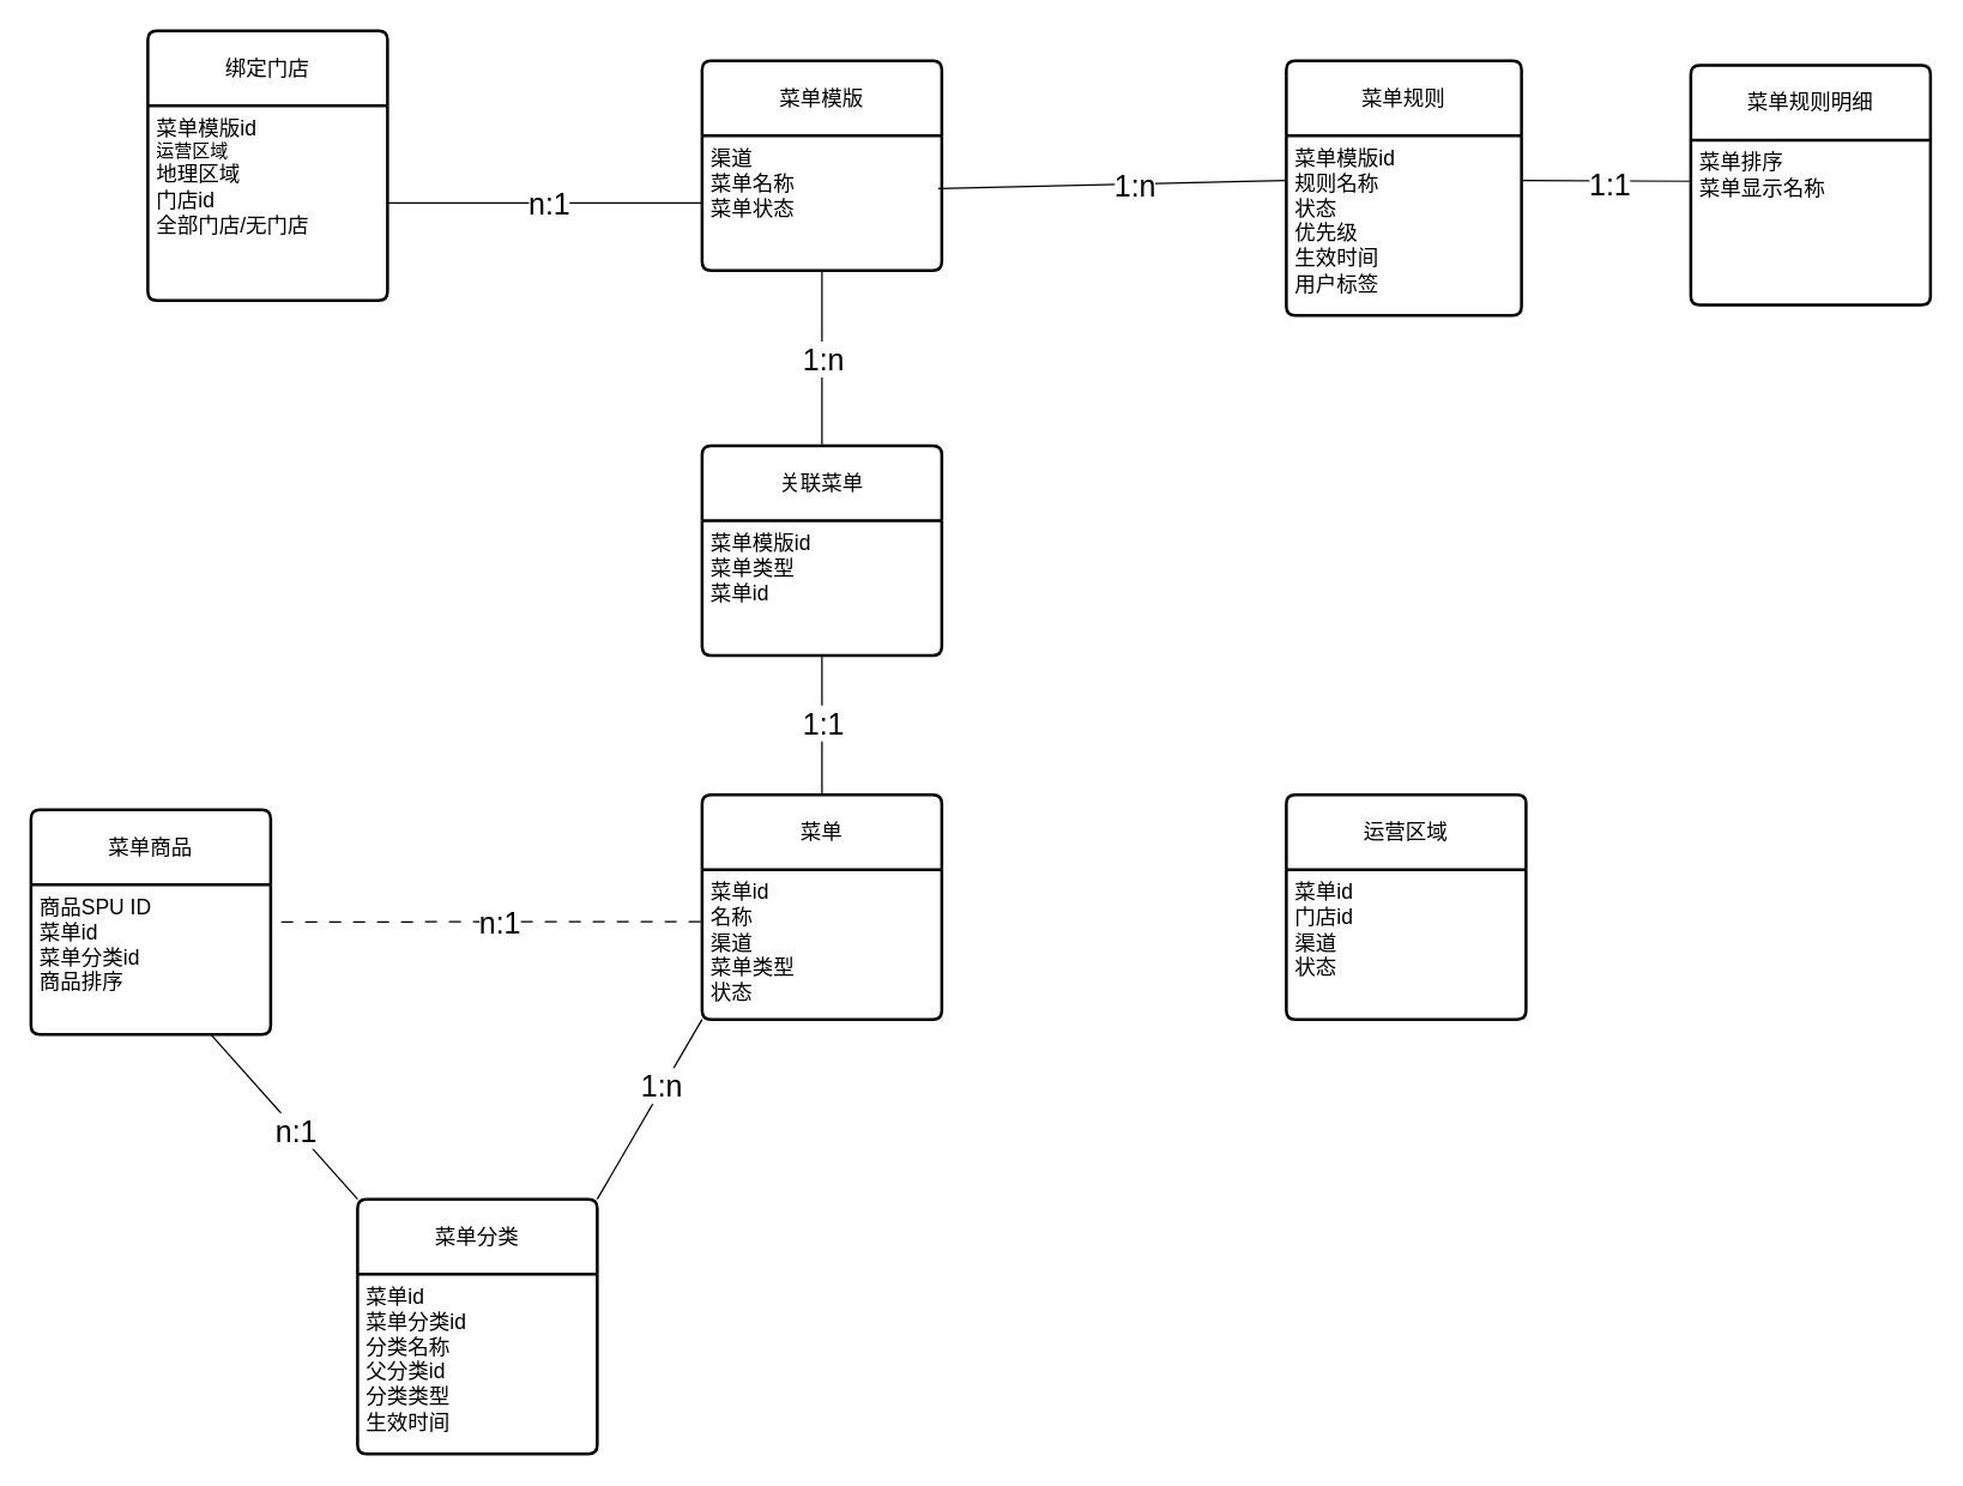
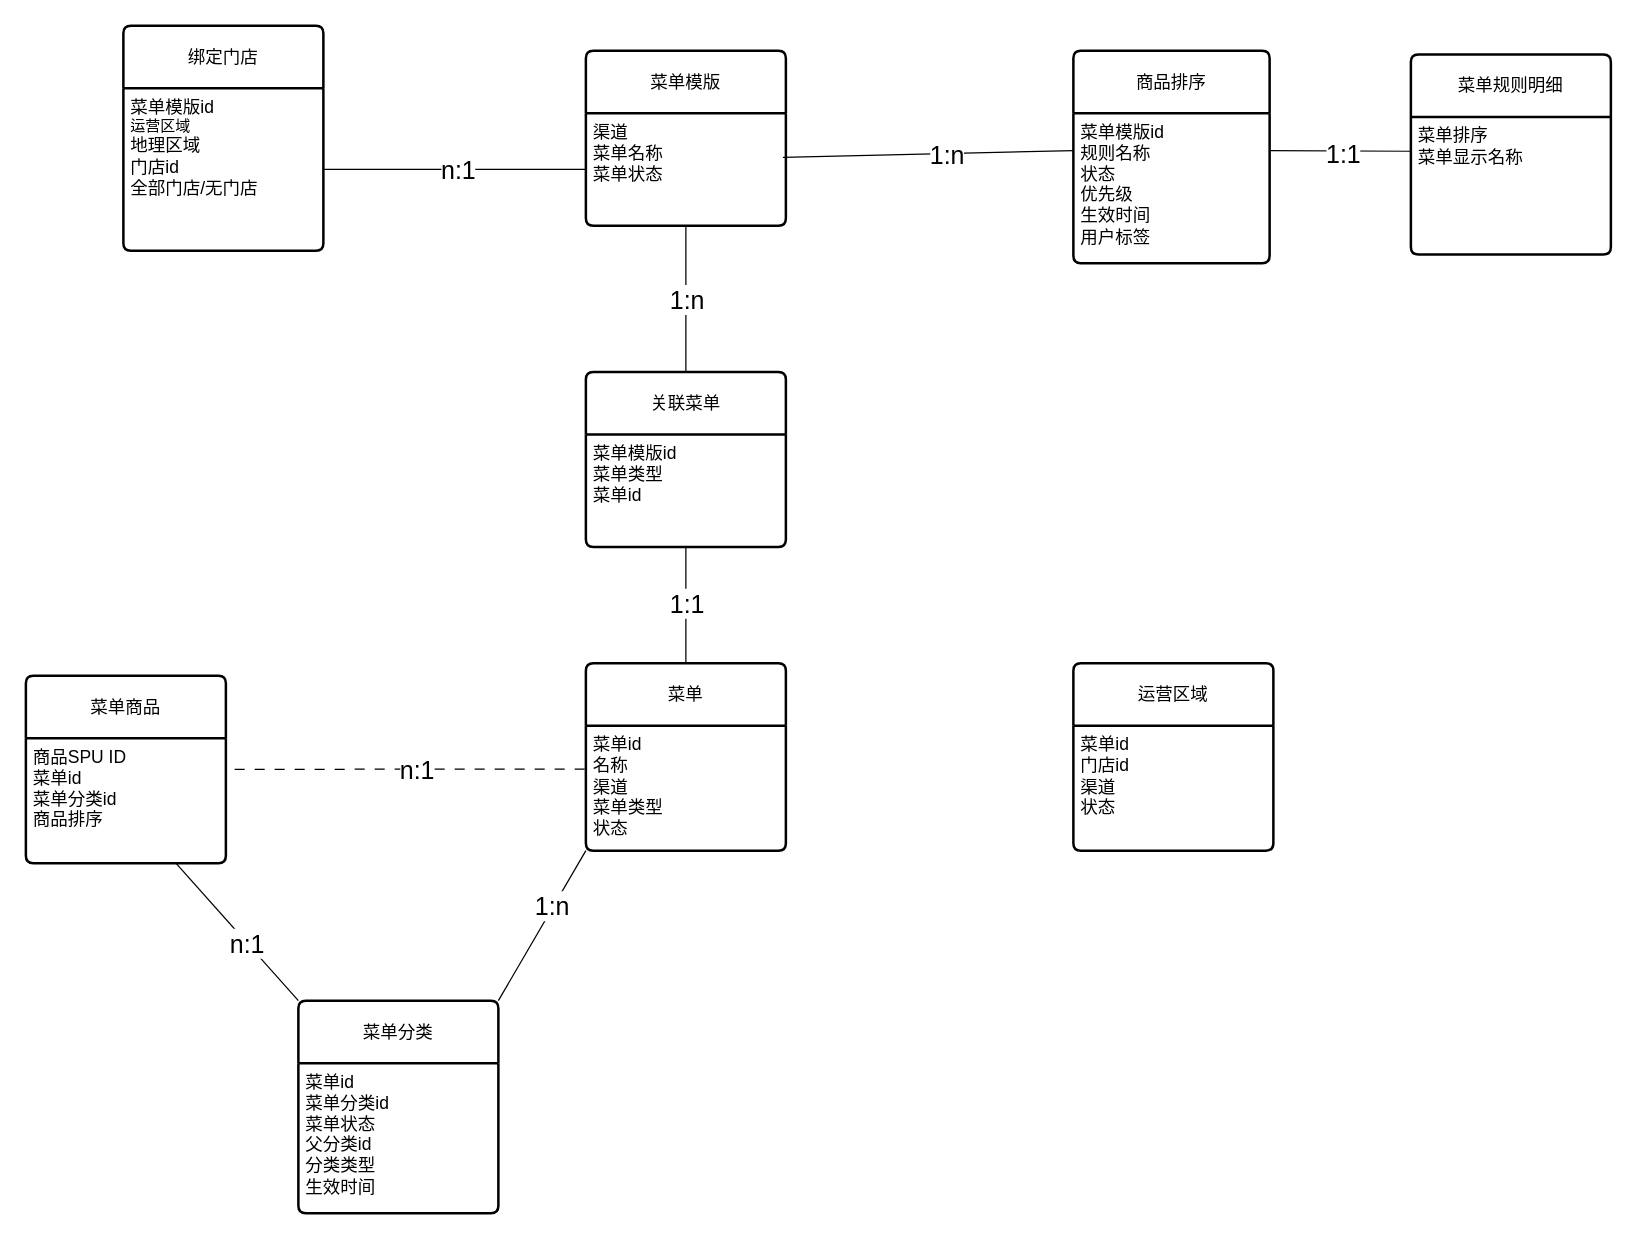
  <mxCell id="0" />
  <mxCell id="1" parent="0" />
  <mxCell id="2" style="rounded=0;orthogonalLoop=1;jettySize=auto;html=1;exitX=0.985;exitY=0.393;exitDx=0;exitDy=0;endArrow=none;endFill=0;exitPerimeter=0;entryX=0;entryY=0.25;entryDx=0;entryDy=0;" edge="1" parent="1" source="5" target="11"><mxGeometry relative="1" as="geometry"><mxPoint x="848" y="125" as="targetPoint" /></mxGeometry></mxCell>
  <mxCell id="3" value="&lt;font style=&quot;font-size: 20px;&quot;&gt;1:n&lt;/font&gt;" style="edgeLabel;html=1;align=center;verticalAlign=middle;resizable=0;points=[];" vertex="1" connectable="0" parent="2"><mxGeometry x="0.123" relative="1" as="geometry"><mxPoint as="offset" /></mxGeometry></mxCell>
  <mxCell id="4" value="菜单模版" style="swimlane;childLayout=stackLayout;horizontal=1;startSize=50;horizontalStack=0;rounded=1;fontSize=14;fontStyle=0;strokeWidth=2;resizeParent=0;resizeLast=1;shadow=0;dashed=0;align=center;arcSize=4;whiteSpace=wrap;html=1;" vertex="1" parent="1"><mxGeometry x="468" y="40" width="160" height="140" as="geometry" /></mxCell>
  <mxCell id="5" value="&lt;span style=&quot;font-size: 14px;&quot;&gt;渠道&lt;/span&gt;&lt;div&gt;&lt;span style=&quot;font-size: 14px;&quot;&gt;菜单名称&lt;/span&gt;&lt;/div&gt;&lt;div&gt;&lt;span style=&quot;font-size: 14px;&quot;&gt;菜单状态&lt;/span&gt;&lt;/div&gt;" style="align=left;strokeColor=none;fillColor=none;spacingLeft=4;fontSize=12;verticalAlign=top;resizable=0;rotatable=0;part=1;html=1;" vertex="1" parent="4"><mxGeometry y="50" width="160" height="90" as="geometry" /></mxCell>
  <mxCell id="6" value="关联菜单" style="swimlane;childLayout=stackLayout;horizontal=1;startSize=50;horizontalStack=0;rounded=1;fontSize=14;fontStyle=0;strokeWidth=2;resizeParent=0;resizeLast=1;shadow=0;dashed=0;align=center;arcSize=4;whiteSpace=wrap;html=1;" vertex="1" parent="1"><mxGeometry x="468" y="297" width="160" height="140" as="geometry" /></mxCell>
  <mxCell id="7" value="&lt;span style=&quot;font-size: 14px;&quot;&gt;菜单模版id&lt;/span&gt;&lt;br&gt;&lt;div&gt;&lt;span style=&quot;font-size: 14px;&quot;&gt;菜单类型&lt;/span&gt;&lt;/div&gt;&lt;div&gt;&lt;span style=&quot;font-size: 14px;&quot;&gt;菜单id&lt;/span&gt;&lt;/div&gt;" style="align=left;strokeColor=none;fillColor=none;spacingLeft=4;fontSize=12;verticalAlign=top;resizable=0;rotatable=0;part=1;html=1;" vertex="1" parent="6"><mxGeometry y="50" width="160" height="90" as="geometry" /></mxCell>
  <mxCell id="8" value="绑定门店" style="swimlane;childLayout=stackLayout;horizontal=1;startSize=50;horizontalStack=0;rounded=1;fontSize=14;fontStyle=0;strokeWidth=2;resizeParent=0;resizeLast=1;shadow=0;dashed=0;align=center;arcSize=4;whiteSpace=wrap;html=1;" vertex="1" parent="1"><mxGeometry x="98" y="20" width="160" height="180" as="geometry" /></mxCell>
  <mxCell id="9" value="&lt;span style=&quot;font-size: 14px;&quot;&gt;菜单模版id&lt;/span&gt;&lt;br&gt;&lt;div&gt;运营区域&lt;/div&gt;&lt;div&gt;&lt;span style=&quot;font-size: 14px;&quot;&gt;地理区域&lt;/span&gt;&lt;/div&gt;&lt;div&gt;&lt;span style=&quot;font-size: 14px;&quot;&gt;门店id&lt;/span&gt;&lt;/div&gt;&lt;div&gt;&lt;span style=&quot;font-size: 14px;&quot;&gt;全部门店/无门店&lt;/span&gt;&lt;/div&gt;" style="align=left;strokeColor=none;fillColor=none;spacingLeft=4;fontSize=12;verticalAlign=top;resizable=0;rotatable=0;part=1;html=1;" vertex="1" parent="8"><mxGeometry y="50" width="160" height="130" as="geometry" /></mxCell>
- <mxCell id="10" value="菜单规则" style="swimlane;childLayout=stackLayout;horizontal=1;startSize=50;horizontalStack=0;rounded=1;fontSize=14;fontStyle=0;strokeWidth=2;resizeParent=0;resizeLast=1;shadow=0;dashed=0;align=center;arcSize=4;whiteSpace=wrap;html=1;" vertex="1" parent="1"><mxGeometry x="858" y="40" width="157" height="170" as="geometry" /></mxCell>
+ <mxCell id="10" value="商品排序" style="swimlane;childLayout=stackLayout;horizontal=1;startSize=50;horizontalStack=0;rounded=1;fontSize=14;fontStyle=0;strokeWidth=2;resizeParent=0;resizeLast=1;shadow=0;dashed=0;align=center;arcSize=4;whiteSpace=wrap;html=1;" vertex="1" parent="1"><mxGeometry x="858" y="40" width="157" height="170" as="geometry" /></mxCell>
  <mxCell id="11" value="&lt;div&gt;&lt;span style=&quot;font-size: 14px;&quot;&gt;菜单模版id&lt;/span&gt;&lt;/div&gt;&lt;span style=&quot;font-size: 14px;&quot;&gt;规则名称&lt;/span&gt;&lt;br&gt;&lt;div&gt;&lt;span style=&quot;font-size: 14px;&quot;&gt;状态&lt;/span&gt;&lt;/div&gt;&lt;div&gt;&lt;span style=&quot;font-size: 14px;&quot;&gt;优先级&lt;/span&gt;&lt;/div&gt;&lt;div&gt;&lt;span style=&quot;font-size: 14px;&quot;&gt;生效时间&lt;/span&gt;&lt;/div&gt;&lt;div&gt;&lt;span style=&quot;font-size: 14px;&quot;&gt;用户标签&lt;/span&gt;&lt;/div&gt;" style="align=left;strokeColor=none;fillColor=none;spacingLeft=4;fontSize=12;verticalAlign=top;resizable=0;rotatable=0;part=1;html=1;" vertex="1" parent="10"><mxGeometry y="50" width="157" height="120" as="geometry" /></mxCell>
  <mxCell id="12" value="菜单规则明细" style="swimlane;childLayout=stackLayout;horizontal=1;startSize=50;horizontalStack=0;rounded=1;fontSize=14;fontStyle=0;strokeWidth=2;resizeParent=0;resizeLast=1;shadow=0;dashed=0;align=center;arcSize=4;whiteSpace=wrap;html=1;" vertex="1" parent="1"><mxGeometry x="1128" y="43" width="160" height="160" as="geometry" /></mxCell>
  <mxCell id="13" value="&lt;span style=&quot;font-size: 14px;&quot;&gt;菜单排序&lt;/span&gt;&lt;br&gt;&lt;div&gt;&lt;span style=&quot;font-size: 14px;&quot;&gt;菜单显示名称&lt;/span&gt;&lt;/div&gt;" style="align=left;strokeColor=none;fillColor=none;spacingLeft=4;fontSize=12;verticalAlign=top;resizable=0;rotatable=0;part=1;html=1;" vertex="1" parent="12"><mxGeometry y="50" width="160" height="110" as="geometry" /></mxCell>
  <mxCell id="14" value="菜单" style="swimlane;childLayout=stackLayout;horizontal=1;startSize=50;horizontalStack=0;rounded=1;fontSize=14;fontStyle=0;strokeWidth=2;resizeParent=0;resizeLast=1;shadow=0;dashed=0;align=center;arcSize=4;whiteSpace=wrap;html=1;" vertex="1" parent="1"><mxGeometry x="468" y="530" width="160" height="150" as="geometry" /></mxCell>
  <mxCell id="15" value="&lt;span style=&quot;font-size: 14px;&quot;&gt;菜单id&lt;/span&gt;&lt;div&gt;&lt;span style=&quot;font-size: 14px;&quot;&gt;名称&lt;br&gt;&lt;/span&gt;&lt;div&gt;&lt;span style=&quot;font-size: 14px;&quot;&gt;渠道&lt;/span&gt;&lt;/div&gt;&lt;div&gt;&lt;span style=&quot;font-size: 14px;&quot;&gt;菜单类型&lt;/span&gt;&lt;/div&gt;&lt;div&gt;&lt;span style=&quot;font-size: 14px;&quot;&gt;状态&lt;/span&gt;&lt;/div&gt;&lt;div&gt;&lt;span style=&quot;font-size: 14px;&quot;&gt;&lt;br&gt;&lt;/span&gt;&lt;/div&gt;&lt;/div&gt;" style="align=left;strokeColor=none;fillColor=none;spacingLeft=4;fontSize=12;verticalAlign=top;resizable=0;rotatable=0;part=1;html=1;" vertex="1" parent="14"><mxGeometry y="50" width="160" height="100" as="geometry" /></mxCell>
  <mxCell id="16" value="菜单商品" style="swimlane;childLayout=stackLayout;horizontal=1;startSize=50;horizontalStack=0;rounded=1;fontSize=14;fontStyle=0;strokeWidth=2;resizeParent=0;resizeLast=1;shadow=0;dashed=0;align=center;arcSize=4;whiteSpace=wrap;html=1;" vertex="1" parent="1"><mxGeometry x="20" y="540" width="160" height="150" as="geometry" /></mxCell>
  <mxCell id="17" value="&lt;span style=&quot;font-size: 14px;&quot;&gt;商品SPU ID&lt;/span&gt;&lt;div&gt;&lt;span style=&quot;font-size: 14px;&quot;&gt;菜单id&lt;br&gt;&lt;/span&gt;&lt;div&gt;&lt;span style=&quot;font-size: 14px;&quot;&gt;菜单分类id&lt;/span&gt;&lt;/div&gt;&lt;div&gt;&lt;span style=&quot;font-size: 14px;&quot;&gt;商品排序&lt;/span&gt;&lt;span style=&quot;font-size: 14px;&quot;&gt;&lt;br&gt;&lt;/span&gt;&lt;/div&gt;&lt;/div&gt;" style="align=left;strokeColor=none;fillColor=none;spacingLeft=4;fontSize=12;verticalAlign=top;resizable=0;rotatable=0;part=1;html=1;" vertex="1" parent="16"><mxGeometry y="50" width="160" height="100" as="geometry" /></mxCell>
  <mxCell id="18" style="rounded=0;orthogonalLoop=1;jettySize=auto;html=1;exitX=0;exitY=0;exitDx=0;exitDy=0;entryX=0.75;entryY=1;entryDx=0;entryDy=0;endArrow=none;endFill=0;" edge="1" parent="1" source="20" target="17"><mxGeometry relative="1" as="geometry" /></mxCell>
  <mxCell id="19" value="&lt;span style=&quot;font-size: 20px;&quot;&gt;n:1&lt;/span&gt;" style="edgeLabel;html=1;align=center;verticalAlign=middle;resizable=0;points=[];" vertex="1" connectable="0" parent="18"><mxGeometry x="-0.161" relative="1" as="geometry"><mxPoint as="offset" /></mxGeometry></mxCell>
  <mxCell id="20" value="菜单分类" style="swimlane;childLayout=stackLayout;horizontal=1;startSize=50;horizontalStack=0;rounded=1;fontSize=14;fontStyle=0;strokeWidth=2;resizeParent=0;resizeLast=1;shadow=0;dashed=0;align=center;arcSize=4;whiteSpace=wrap;html=1;" vertex="1" parent="1"><mxGeometry x="238" y="800" width="160" height="170" as="geometry" /></mxCell>
- <mxCell id="21" value="&lt;span style=&quot;font-size: 14px;&quot;&gt;菜单id&lt;/span&gt;&lt;div&gt;&lt;span style=&quot;font-size: 14px;&quot;&gt;菜单分类id&lt;br&gt;&lt;/span&gt;&lt;div&gt;&lt;span style=&quot;font-size: 14px;&quot;&gt;分类名称&lt;br&gt;&lt;/span&gt;&lt;div&gt;&lt;span style=&quot;font-size: 14px;&quot;&gt;父分类id&lt;/span&gt;&lt;/div&gt;&lt;div&gt;&lt;span style=&quot;font-size: 14px;&quot;&gt;分类类型&lt;/span&gt;&lt;/div&gt;&lt;div&gt;&lt;span style=&quot;font-size: 14px;&quot;&gt;生效时间&lt;/span&gt;&lt;/div&gt;&lt;div&gt;&lt;span style=&quot;font-size: 14px;&quot;&gt;&lt;br&gt;&lt;/span&gt;&lt;/div&gt;&lt;/div&gt;&lt;/div&gt;" style="align=left;strokeColor=none;fillColor=none;spacingLeft=4;fontSize=12;verticalAlign=top;resizable=0;rotatable=0;part=1;html=1;" vertex="1" parent="20"><mxGeometry y="50" width="160" height="120" as="geometry" /></mxCell>
+ <mxCell id="21" value="&lt;span style=&quot;font-size: 14px;&quot;&gt;菜单id&lt;/span&gt;&lt;div&gt;&lt;span style=&quot;font-size: 14px;&quot;&gt;菜单分类id&lt;br&gt;&lt;/span&gt;&lt;div&gt;&lt;span style=&quot;font-size: 14px;&quot;&gt;菜单状态&lt;br&gt;&lt;/span&gt;&lt;div&gt;&lt;span style=&quot;font-size: 14px;&quot;&gt;父分类id&lt;/span&gt;&lt;/div&gt;&lt;div&gt;&lt;span style=&quot;font-size: 14px;&quot;&gt;分类类型&lt;/span&gt;&lt;/div&gt;&lt;div&gt;&lt;span style=&quot;font-size: 14px;&quot;&gt;生效时间&lt;/span&gt;&lt;/div&gt;&lt;div&gt;&lt;span style=&quot;font-size: 14px;&quot;&gt;&lt;br&gt;&lt;/span&gt;&lt;/div&gt;&lt;/div&gt;&lt;/div&gt;" style="align=left;strokeColor=none;fillColor=none;spacingLeft=4;fontSize=12;verticalAlign=top;resizable=0;rotatable=0;part=1;html=1;" vertex="1" parent="20"><mxGeometry y="50" width="160" height="120" as="geometry" /></mxCell>
  <mxCell id="22" value="运营区域" style="swimlane;childLayout=stackLayout;horizontal=1;startSize=50;horizontalStack=0;rounded=1;fontSize=14;fontStyle=0;strokeWidth=2;resizeParent=0;resizeLast=1;shadow=0;dashed=0;align=center;arcSize=4;whiteSpace=wrap;html=1;" vertex="1" parent="1"><mxGeometry x="858" y="530" width="160" height="150" as="geometry" /></mxCell>
  <mxCell id="23" value="&lt;span style=&quot;font-size: 14px;&quot;&gt;菜单id&lt;/span&gt;&lt;div&gt;&lt;span style=&quot;font-size: 14px;&quot;&gt;门店id&lt;br&gt;&lt;/span&gt;&lt;div&gt;&lt;span style=&quot;font-size: 14px;&quot;&gt;渠道&lt;/span&gt;&lt;/div&gt;&lt;div&gt;&lt;span style=&quot;font-size: 14px;&quot;&gt;状态&lt;/span&gt;&lt;/div&gt;&lt;div&gt;&lt;span style=&quot;font-size: 14px;&quot;&gt;&lt;br&gt;&lt;/span&gt;&lt;/div&gt;&lt;/div&gt;" style="align=left;strokeColor=none;fillColor=none;spacingLeft=4;fontSize=12;verticalAlign=top;resizable=0;rotatable=0;part=1;html=1;" vertex="1" parent="22"><mxGeometry y="50" width="160" height="100" as="geometry" /></mxCell>
  <mxCell id="24" style="rounded=0;orthogonalLoop=1;jettySize=auto;html=1;exitX=1;exitY=0.5;exitDx=0;exitDy=0;endArrow=none;endFill=0;fontSize=20;" edge="1" parent="1" source="9" target="5"><mxGeometry relative="1" as="geometry" /></mxCell>
  <mxCell id="25" value="&lt;font style=&quot;font-size: 20px;&quot;&gt;n:1&lt;/font&gt;" style="edgeLabel;html=1;align=center;verticalAlign=middle;resizable=0;points=[];" vertex="1" connectable="0" parent="24"><mxGeometry x="0.019" y="1" relative="1" as="geometry"><mxPoint as="offset" /></mxGeometry></mxCell>
  <mxCell id="26" style="rounded=0;orthogonalLoop=1;jettySize=auto;html=1;exitX=1;exitY=0.25;exitDx=0;exitDy=0;entryX=0;entryY=0.25;entryDx=0;entryDy=0;endArrow=none;endFill=0;" edge="1" parent="1" source="11" target="13"><mxGeometry relative="1" as="geometry" /></mxCell>
  <mxCell id="27" value="&lt;font style=&quot;font-size: 20px;&quot;&gt;1:1&lt;/font&gt;" style="edgeLabel;html=1;align=center;verticalAlign=middle;resizable=0;points=[];" vertex="1" connectable="0" parent="26"><mxGeometry x="0.026" y="-1" relative="1" as="geometry"><mxPoint x="1" as="offset" /></mxGeometry></mxCell>
  <mxCell id="28" style="edgeStyle=orthogonalEdgeStyle;rounded=0;orthogonalLoop=1;jettySize=auto;html=1;exitX=0.5;exitY=1;exitDx=0;exitDy=0;entryX=0.5;entryY=0;entryDx=0;entryDy=0;endArrow=none;endFill=0;fontSize=20;" edge="1" parent="1" source="5" target="6"><mxGeometry relative="1" as="geometry" /></mxCell>
  <mxCell id="29" value="&lt;font style=&quot;font-size: 20px;&quot;&gt;1:n&lt;/font&gt;" style="edgeLabel;html=1;align=center;verticalAlign=middle;resizable=0;points=[];" vertex="1" connectable="0" parent="28"><mxGeometry x="-0.014" relative="1" as="geometry"><mxPoint as="offset" /></mxGeometry></mxCell>
  <mxCell id="30" style="edgeStyle=orthogonalEdgeStyle;rounded=0;orthogonalLoop=1;jettySize=auto;html=1;exitX=0.5;exitY=1;exitDx=0;exitDy=0;entryX=0.5;entryY=0;entryDx=0;entryDy=0;endArrow=none;endFill=0;" edge="1" parent="1" source="7" target="14"><mxGeometry relative="1" as="geometry" /></mxCell>
  <mxCell id="31" value="&lt;font style=&quot;font-size: 20px;&quot;&gt;1:1&lt;/font&gt;" style="edgeLabel;html=1;align=center;verticalAlign=middle;resizable=0;points=[];" vertex="1" connectable="0" parent="30"><mxGeometry x="-0.039" relative="1" as="geometry"><mxPoint y="-1" as="offset" /></mxGeometry></mxCell>
  <mxCell id="32" style="rounded=0;orthogonalLoop=1;jettySize=auto;html=1;exitX=-0.006;exitY=0.347;exitDx=0;exitDy=0;entryX=1;entryY=0.25;entryDx=0;entryDy=0;endArrow=none;endFill=0;dashed=1;dashPattern=8 8;exitPerimeter=0;" edge="1" parent="1" source="15" target="17"><mxGeometry relative="1" as="geometry" /></mxCell>
  <mxCell id="33" value="&lt;font style=&quot;font-size: 20px;&quot;&gt;n:1&lt;/font&gt;" style="edgeLabel;html=1;align=center;verticalAlign=middle;resizable=0;points=[];" vertex="1" connectable="0" parent="32"><mxGeometry x="-0.059" relative="1" as="geometry"><mxPoint as="offset" /></mxGeometry></mxCell>
  <mxCell id="34" style="rounded=0;orthogonalLoop=1;jettySize=auto;html=1;exitX=0;exitY=1;exitDx=0;exitDy=0;entryX=1;entryY=0;entryDx=0;entryDy=0;endArrow=none;endFill=0;" edge="1" parent="1" source="15" target="20"><mxGeometry relative="1" as="geometry" /></mxCell>
  <mxCell id="35" value="&lt;span style=&quot;font-size: 20px;&quot;&gt;1:n&lt;/span&gt;" style="edgeLabel;html=1;align=center;verticalAlign=middle;resizable=0;points=[];" vertex="1" connectable="0" parent="34"><mxGeometry x="-0.248" y="-2" relative="1" as="geometry"><mxPoint as="offset" /></mxGeometry></mxCell>
